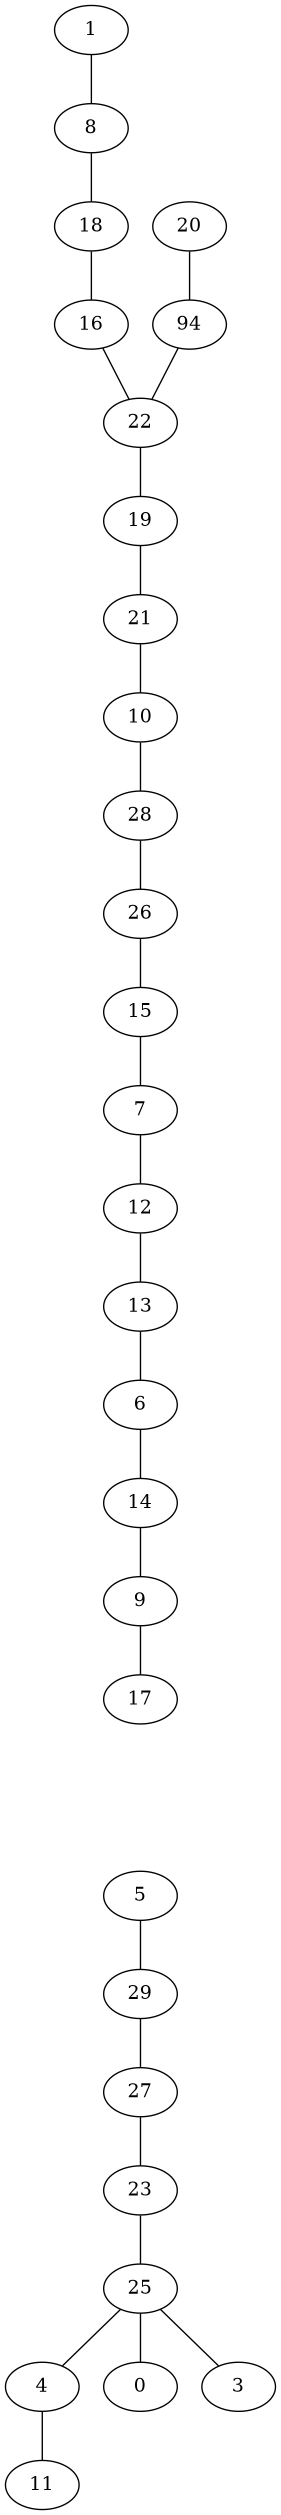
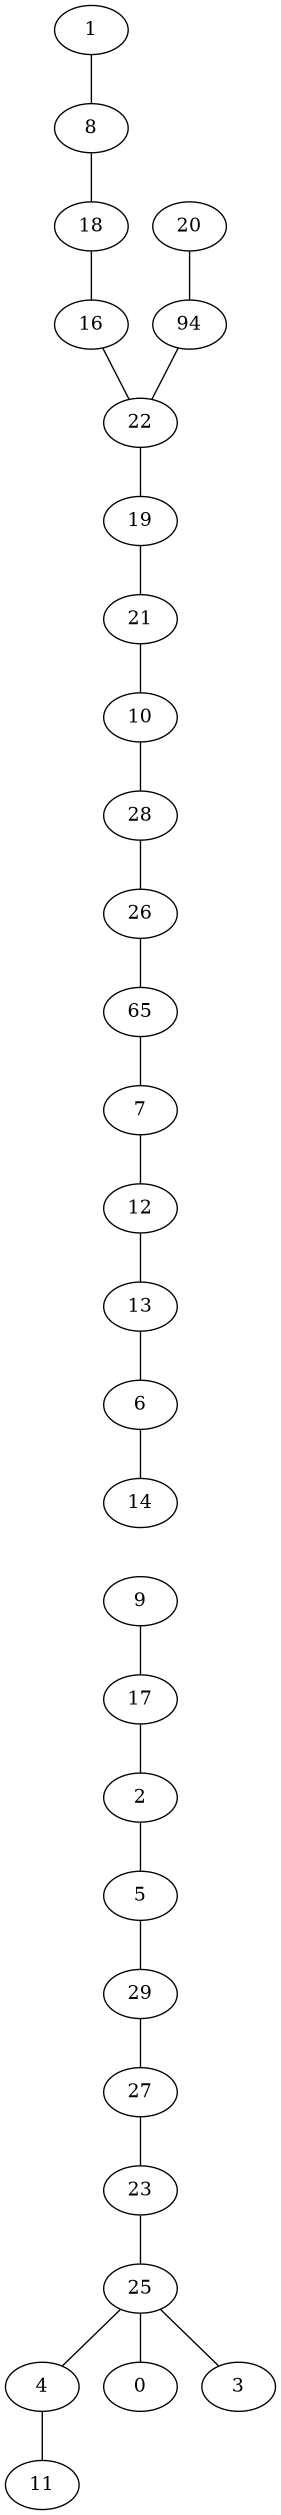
  graph {
    fontname="DejaVu Serif"
    node [fontname="DejaVu Serif"]
    edge [fontname="DejaVu Serif"]
    27
    23
    25
    4
    0
    3
    11
    10
    28
    26
-   15
+   15 [label=65]
    14
    9
    17
+   2
    6
    21
    12
    13
    18
    16
    22
    n23 [label=94]
    20
    29
    19
    7
    8
    5
    1
    27 -- 23
    23 -- 25
    25 -- 4
    25 -- 0
    25 -- 3
    4 -- 11
    10 -- 28
    28 -- 26
    26 -- 15
    15 -- 7
-   14 -- 9
    9 -- 17
+   17 -- 2
+   2 -- 5
    6 -- 14
    21 -- 10
    12 -- 13
    13 -- 6
    18 -- 16
    16 -- 22
    22 -- 19
    n23 -- 22
    20 -- n23
    29 -- 27
    19 -- 21
    7 -- 12
    8 -- 18
    5 -- 29
    1 -- 8
  }
